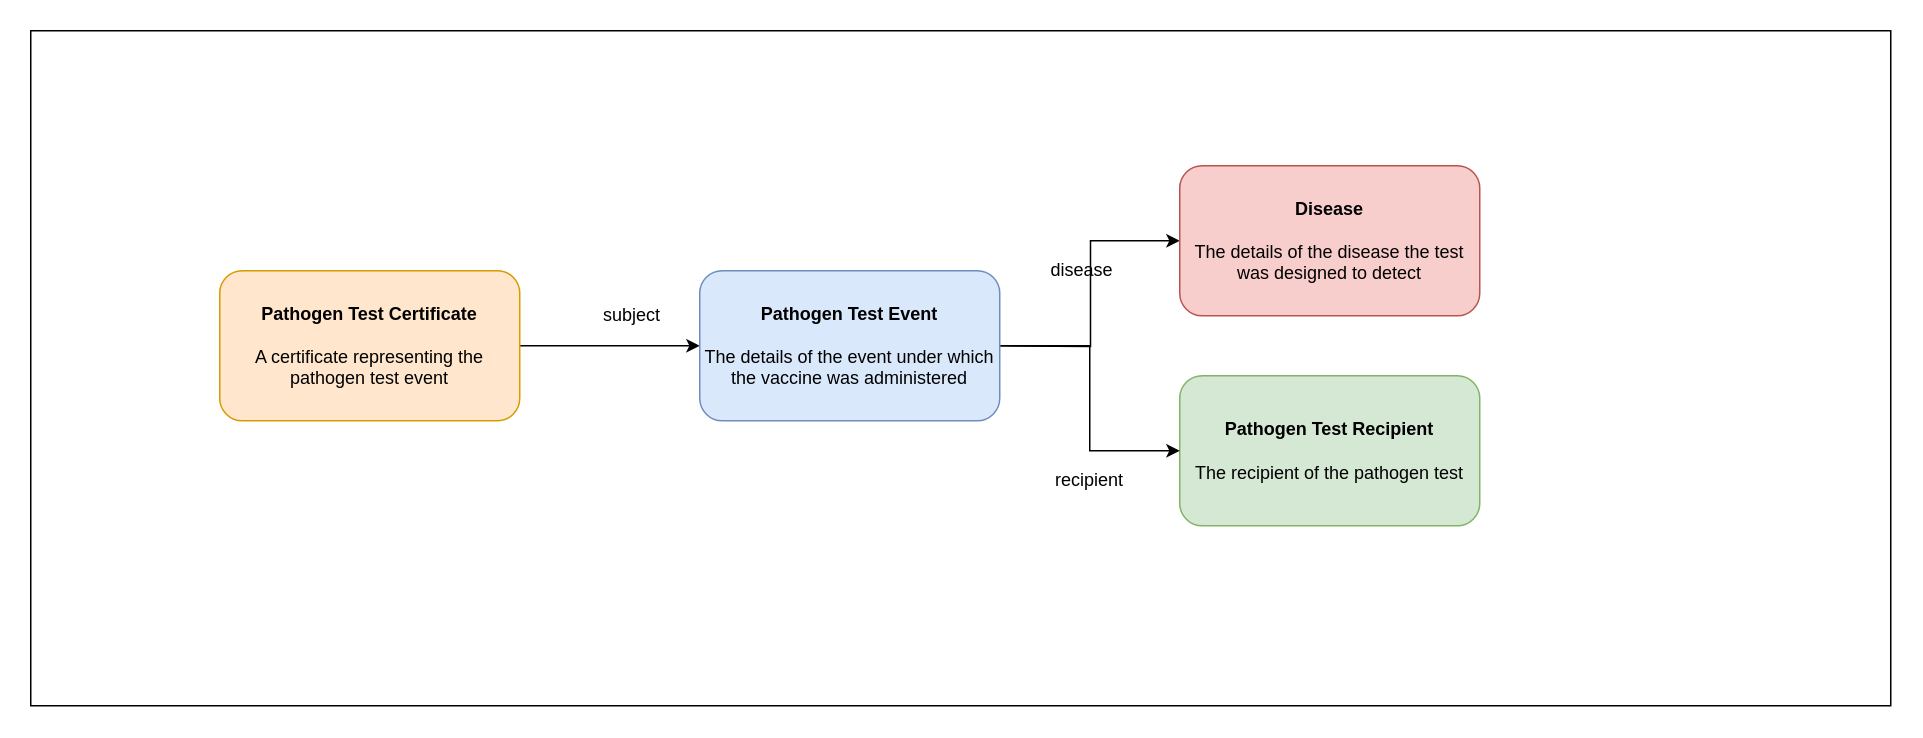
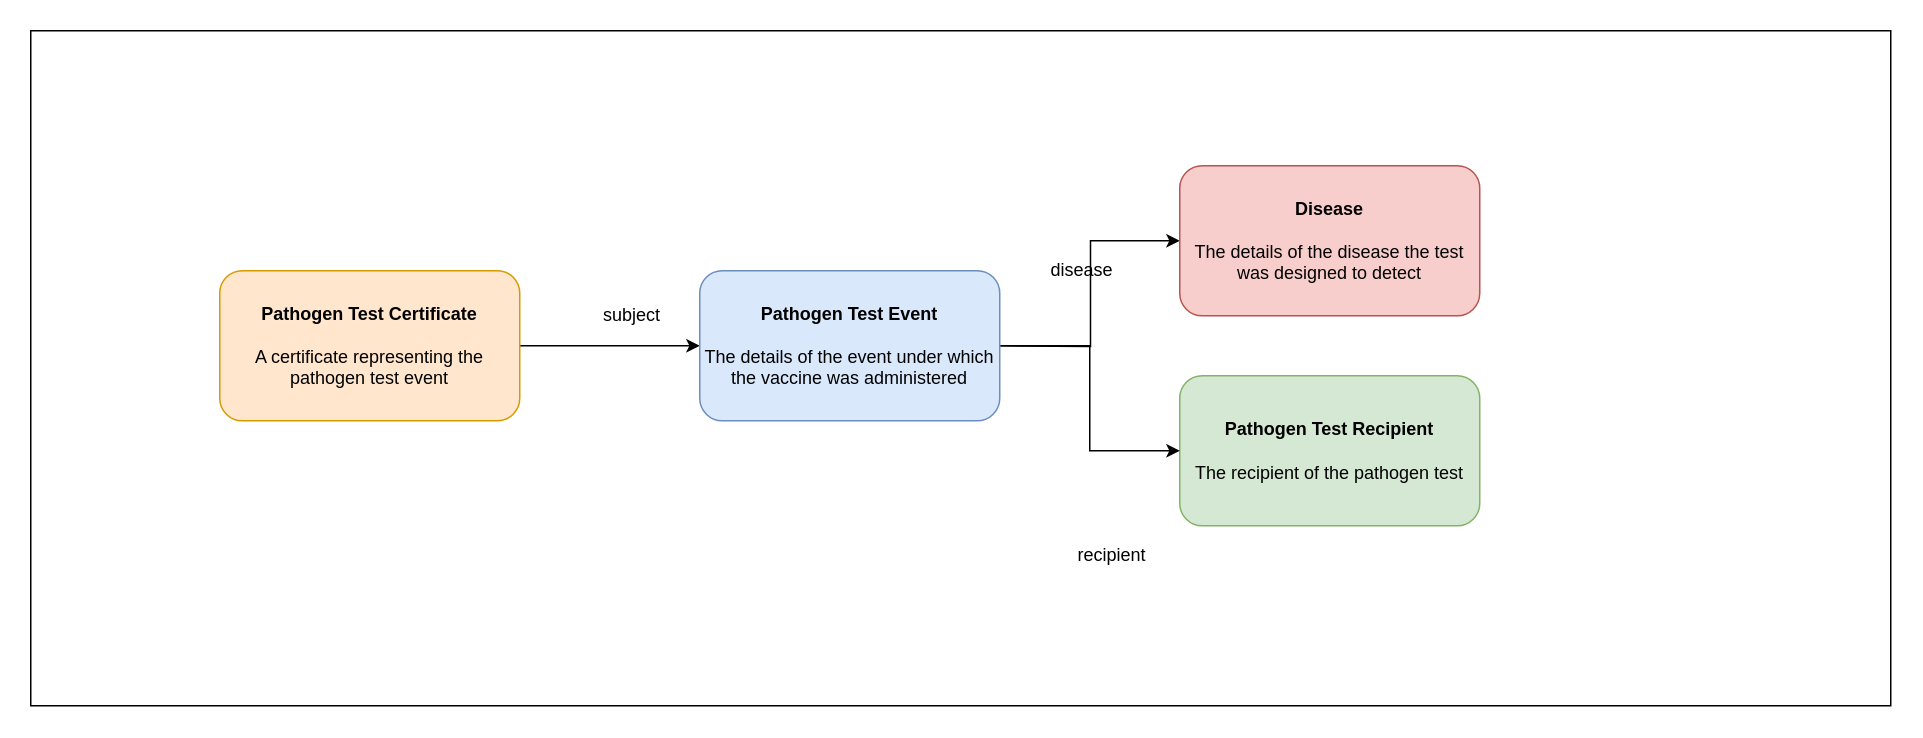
  <mxCell id="0" />
  <mxCell id="1" parent="0" />
  <mxCell id="2" value="" style="rounded=0;whiteSpace=wrap;html=1;" parent="1" vertex="1"><mxGeometry x="20" y="20" width="1240" height="450" as="geometry" /></mxCell>
  <mxCell id="3" style="edgeStyle=orthogonalEdgeStyle;rounded=0;orthogonalLoop=1;jettySize=auto;html=1;exitX=1;exitY=0.5;exitDx=0;exitDy=0;entryX=0;entryY=0.5;entryDx=0;entryDy=0;" parent="1" target="4" edge="1"><mxGeometry relative="1" as="geometry"><mxPoint x="666" y="230" as="sourcePoint" /></mxGeometry></mxCell>
  <mxCell id="4" value="&lt;font&gt;&lt;b&gt;Disease&lt;/b&gt;&lt;br&gt;&lt;br&gt;The details of the disease the test was designed to detect&lt;br&gt;&lt;/font&gt;" style="rounded=1;whiteSpace=wrap;html=1;fillColor=#f8cecc;strokeColor=#b85450;" parent="1" vertex="1"><mxGeometry x="786" y="110" width="200" height="100" as="geometry" /></mxCell>
  <mxCell id="5" value="disease" style="text;html=1;strokeColor=none;fillColor=none;align=center;verticalAlign=middle;whiteSpace=wrap;rounded=0;" parent="1" vertex="1"><mxGeometry x="701" y="170" width="40" height="20" as="geometry" /></mxCell>
- <mxCell id="6" value="recipient" style="text;html=1;strokeColor=none;fillColor=none;align=center;verticalAlign=middle;whiteSpace=wrap;rounded=0;" parent="1" vertex="1"><mxGeometry x="706" y="310" width="40" height="20" as="geometry" /></mxCell>
+ <mxCell id="6" value="recipient" style="text;html=1;strokeColor=none;fillColor=none;align=center;verticalAlign=middle;whiteSpace=wrap;rounded=0;" parent="1" vertex="1"><mxGeometry x="721" y="360" width="40" height="20" as="geometry" /></mxCell>
  <mxCell id="7" style="edgeStyle=orthogonalEdgeStyle;rounded=0;orthogonalLoop=1;jettySize=auto;html=1;exitX=1;exitY=0.5;exitDx=0;exitDy=0;entryX=0;entryY=0.5;entryDx=0;entryDy=0;" parent="1" source="8" edge="1"><mxGeometry relative="1" as="geometry"><mxPoint x="466" y="230" as="targetPoint" /></mxGeometry></mxCell>
  <mxCell id="8" value="&lt;font&gt;&lt;b&gt;Pathogen Test Certificate&lt;/b&gt;&lt;br&gt;&lt;br&gt;A certificate representing the pathogen test event&lt;br&gt;&lt;/font&gt;" style="rounded=1;whiteSpace=wrap;html=1;fillColor=#ffe6cc;strokeColor=#d79b00;" parent="1" vertex="1"><mxGeometry x="146" y="180" width="200" height="100" as="geometry" /></mxCell>
  <mxCell id="9" value="subject" style="text;html=1;strokeColor=none;fillColor=none;align=center;verticalAlign=middle;whiteSpace=wrap;rounded=0;" parent="1" vertex="1"><mxGeometry x="401" y="200" width="40" height="20" as="geometry" /></mxCell>
  <mxCell id="10" value="&lt;font&gt;&lt;b&gt;Pathogen Test Recipient&lt;/b&gt;&lt;br&gt;&lt;br&gt;The recipient of the pathogen test&lt;br&gt;&lt;/font&gt;" style="rounded=1;whiteSpace=wrap;html=1;fillColor=#d5e8d4;strokeColor=#82b366;" parent="1" vertex="1"><mxGeometry x="786" y="250" width="200" height="100" as="geometry" /></mxCell>
  <mxCell id="11" style="edgeStyle=orthogonalEdgeStyle;rounded=0;orthogonalLoop=1;jettySize=auto;html=1;exitX=1;exitY=0.5;exitDx=0;exitDy=0;entryX=0;entryY=0.5;entryDx=0;entryDy=0;" parent="1" source="12" target="10" edge="1"><mxGeometry relative="1" as="geometry" /></mxCell>
  <mxCell id="12" value="&lt;font&gt;&lt;b&gt;Pathogen Test Event&lt;/b&gt;&lt;br&gt;&lt;br&gt;The details of the event under which the vaccine was administered&lt;br&gt;&lt;/font&gt;" style="rounded=1;whiteSpace=wrap;html=1;fillColor=#dae8fc;strokeColor=#6c8ebf;" parent="1" vertex="1"><mxGeometry x="466" y="180" width="200" height="100" as="geometry" /></mxCell>
